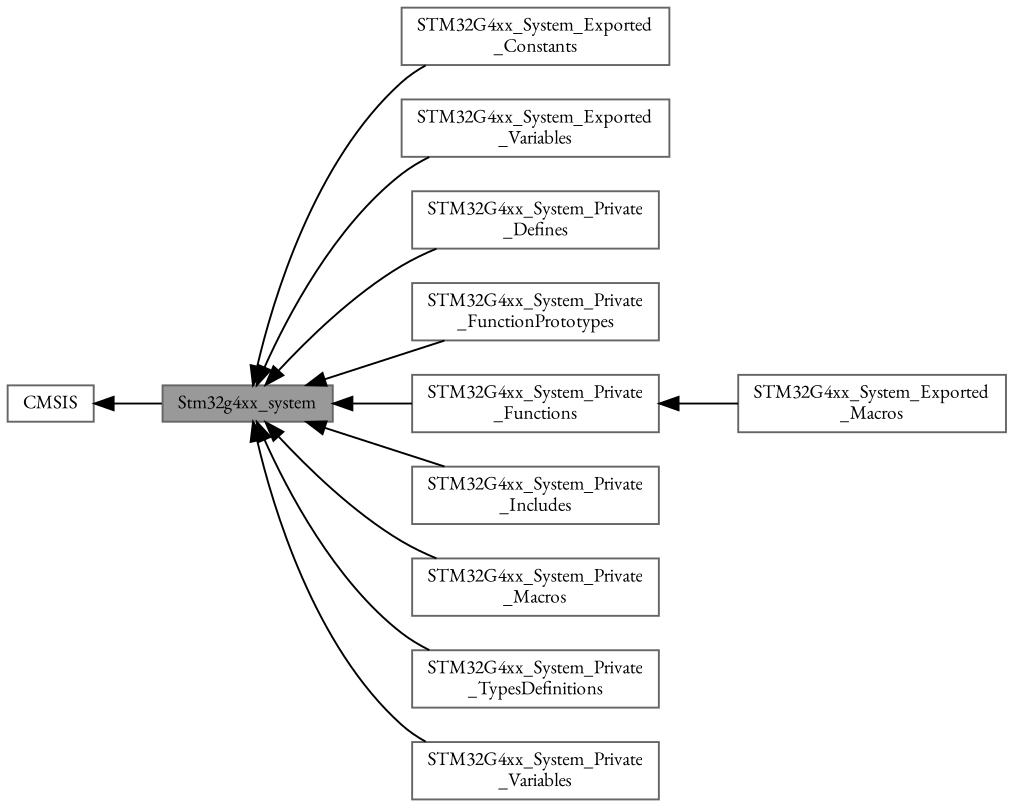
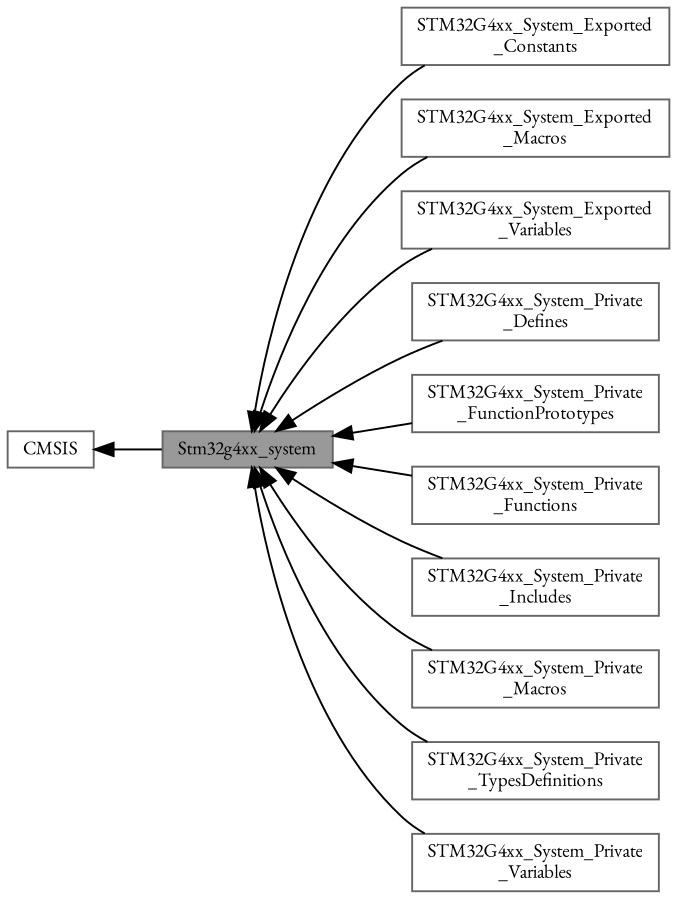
  digraph {
    fontname="EB Garamond"
    rankdir=LR
    node [color=grey40 fillcolor=white fontname="EB Garamond" fontsize=10 shape=box style=filled]
    edge [dir=back fontname="EB Garamond" fontsize=10 labelfontname=Helvetica labelfontsize=10 shape=plaintext style=solid]
    n1 [height=0.2 label=CMSIS width=0.4]
    n2 [color=gray40 fillcolor=grey60 fontcolor=black height=0.2 label=Stm32g4xx_system width=0.4]
    n3 [height=0.2 label="STM32G4xx_System_Exported\l_Constants" width=0.4]
    n4 [height=0.2 label="STM32G4xx_System_Exported\l_Macros" width=0.4]
    n5 [height=0.2 label="STM32G4xx_System_Exported\l_Variables" width=0.4]
    n6 [height=0.2 label="STM32G4xx_System_Private\l_Defines" width=0.4]
    n7 [height=0.2 label="STM32G4xx_System_Private\l_FunctionPrototypes" width=0.4]
    n8 [height=0.2 label="STM32G4xx_System_Private\l_Functions" width=0.4]
    n9 [height=0.2 label="STM32G4xx_System_Private\l_Includes" width=0.4]
    n10 [height=0.2 label="STM32G4xx_System_Private\l_Macros" width=0.4]
    n11 [height=0.2 label="STM32G4xx_System_Private\l_TypesDefinitions" width=0.4]
    n12 [height=0.2 label="STM32G4xx_System_Private\l_Variables" width=0.4]
    n1 -> n2
    n2 -> n3
-   n8 -> n4
+   n2 -> n4
    n2 -> n5
    n2 -> n6
    n2 -> n7
    n2 -> n8
    n2 -> n9
    n2 -> n10
    n2 -> n11
    n2 -> n12
  }
